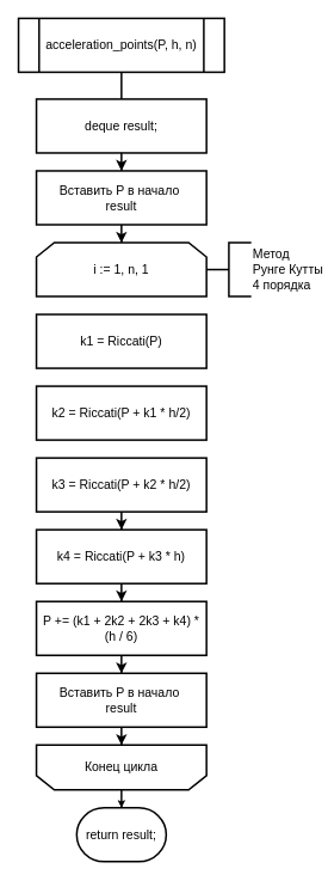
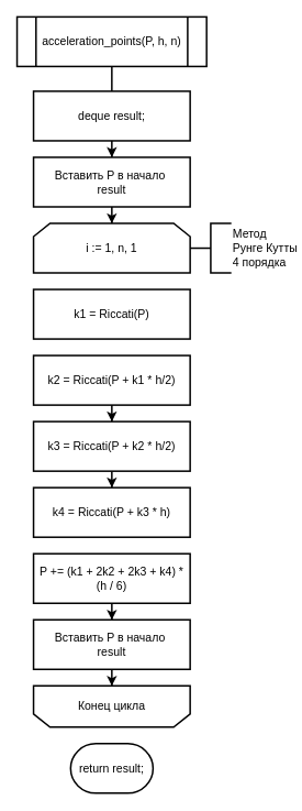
  <mxCell id="0" />
  <mxCell id="1" parent="0" />
  <mxCell id="2" style="edgeStyle=orthogonalEdgeStyle;rounded=0;orthogonalLoop=1;jettySize=auto;html=1;strokeWidth=2;fontSize=14;endArrow=none;" parent="1" source="3" target="5" edge="1"><mxGeometry relative="1" as="geometry" /></mxCell>
  <mxCell id="3" value="acceleration_points(P, h, n)" style="shape=process;whiteSpace=wrap;html=1;backgroundOutline=1;fontSize=14;strokeWidth=2;" parent="1" vertex="1"><mxGeometry x="20" y="20" width="230" height="60" as="geometry" /></mxCell>
  <mxCell id="4" value="" style="edgeStyle=orthogonalEdgeStyle;rounded=0;orthogonalLoop=1;jettySize=auto;html=1;strokeWidth=2;fontSize=14;" parent="1" source="5" target="18" edge="1"><mxGeometry relative="1" as="geometry" /></mxCell>
  <mxCell id="5" value="deque result;" style="shape=label;html=1;strokeWidth=2;whiteSpace=wrap;rounded=0;arcSize=12;size=0.23;fontSize=14;" parent="1" vertex="1"><mxGeometry x="40" y="110" width="190" height="60" as="geometry" /></mxCell>
  <mxCell id="6" value="k1 = Riccati(P)" style="shape=label;html=1;strokeWidth=2;whiteSpace=wrap;rounded=0;arcSize=12;size=0.23;fontSize=14;" parent="1" vertex="1"><mxGeometry x="40" y="350" width="190" height="60" as="geometry" /></mxCell>
+ <mxCell id="7" value="" style="edgeStyle=orthogonalEdgeStyle;rounded=0;orthogonalLoop=1;jettySize=auto;html=1;strokeWidth=2;fontSize=14;" parent="1" source="8" target="10" edge="1"><mxGeometry relative="1" as="geometry" /></mxCell>
  <mxCell id="8" value="k2 = Riccati(P + k1 * h/2)" style="shape=label;html=1;strokeWidth=2;whiteSpace=wrap;rounded=0;arcSize=12;size=0.23;fontSize=14;" parent="1" vertex="1"><mxGeometry x="40" y="430" width="190" height="60" as="geometry" /></mxCell>
  <mxCell id="9" value="" style="edgeStyle=orthogonalEdgeStyle;rounded=0;orthogonalLoop=1;jettySize=auto;html=1;strokeWidth=2;fontSize=14;" parent="1" source="10" target="12" edge="1"><mxGeometry relative="1" as="geometry" /></mxCell>
  <mxCell id="10" value="k3 = Riccati(P + k2 * h/2)" style="shape=label;html=1;strokeWidth=2;whiteSpace=wrap;rounded=0;arcSize=12;size=0.23;fontSize=14;" parent="1" vertex="1"><mxGeometry x="40" y="510" width="190" height="60" as="geometry" /></mxCell>
- <mxCell id="11" value="" style="edgeStyle=orthogonalEdgeStyle;rounded=0;orthogonalLoop=1;jettySize=auto;html=1;strokeWidth=2;fontSize=14;" parent="1" source="12" target="14" edge="1"><mxGeometry relative="1" as="geometry" /></mxCell>
  <mxCell id="12" value="k4 = Riccati(P + k3 * h)" style="shape=label;html=1;strokeWidth=2;whiteSpace=wrap;rounded=0;arcSize=12;size=0.23;fontSize=14;" parent="1" vertex="1"><mxGeometry x="40" y="590" width="190" height="60" as="geometry" /></mxCell>
  <mxCell id="13" value="" style="edgeStyle=orthogonalEdgeStyle;rounded=0;orthogonalLoop=1;jettySize=auto;html=1;strokeWidth=2;fontSize=14;" parent="1" source="14" target="16" edge="1"><mxGeometry relative="1" as="geometry" /></mxCell>
  <mxCell id="14" value="P += (k1 + 2k2 + 2k3 + k4) * (h / 6)" style="shape=label;html=1;strokeWidth=2;whiteSpace=wrap;rounded=0;arcSize=12;size=0.23;fontSize=14;" parent="1" vertex="1"><mxGeometry x="40" y="670" width="190" height="60" as="geometry" /></mxCell>
  <mxCell id="15" style="edgeStyle=orthogonalEdgeStyle;rounded=0;orthogonalLoop=1;jettySize=auto;html=1;strokeWidth=2;fontSize=14;" parent="1" source="16" target="21" edge="1"><mxGeometry relative="1" as="geometry" /></mxCell>
  <mxCell id="16" value="&lt;div&gt;Вставить P в начало&amp;nbsp;&lt;/div&gt;&lt;div&gt;result&lt;/div&gt;" style="shape=label;html=1;strokeWidth=2;whiteSpace=wrap;rounded=0;arcSize=12;size=0.23;fontSize=14;" parent="1" vertex="1"><mxGeometry x="40" y="750" width="190" height="60" as="geometry" /></mxCell>
  <mxCell id="17" value="" style="edgeStyle=orthogonalEdgeStyle;rounded=0;orthogonalLoop=1;jettySize=auto;html=1;strokeWidth=2;fontSize=14;" parent="1" source="18" target="19" edge="1"><mxGeometry relative="1" as="geometry" /></mxCell>
  <mxCell id="18" value="&lt;div&gt;Вставить P в начало&amp;nbsp;&lt;/div&gt;&lt;div&gt;result&lt;/div&gt;" style="shape=label;html=1;strokeWidth=2;whiteSpace=wrap;rounded=0;arcSize=12;size=0.23;fontSize=14;" parent="1" vertex="1"><mxGeometry x="40" y="190" width="190" height="60" as="geometry" /></mxCell>
  <mxCell id="19" value="i := 1, n, 1" style="shape=loopLimit;whiteSpace=wrap;html=1;strokeWidth=2;fontSize=14;" parent="1" vertex="1"><mxGeometry x="40" y="270" width="190" height="60" as="geometry" /></mxCell>
- <mxCell id="20" style="edgeStyle=orthogonalEdgeStyle;rounded=0;orthogonalLoop=1;jettySize=auto;html=1;" parent="1" source="21" target="22" edge="1"><mxGeometry relative="1" as="geometry" /></mxCell>
  <mxCell id="21" value="Конец цикла" style="shape=loopLimit;html=1;strokeWidth=2;rotation=0;fontSize=14;horizontal=1;verticalAlign=middle;whiteSpace=wrap;flipV=1;" parent="1" vertex="1"><mxGeometry x="40" y="830" width="190" height="50" as="geometry" /></mxCell>
  <mxCell id="22" value="return result;" style="strokeWidth=2;html=1;shape=mxgraph.flowchart.terminator;whiteSpace=wrap;fontSize=14;" parent="1" vertex="1"><mxGeometry x="85" y="900" width="100" height="60" as="geometry" /></mxCell>
  <mxCell id="23" value="&lt;span style=&quot;font-size: 14px;&quot;&gt;Метод&lt;/span&gt;&lt;div&gt;&lt;span style=&quot;font-size: 14px;&quot;&gt;Рунге Кутты&amp;nbsp;&lt;/span&gt;&lt;/div&gt;&lt;div&gt;&lt;span style=&quot;font-size: 14px;&quot;&gt;4 порядка&lt;/span&gt;&lt;/div&gt;" style="strokeWidth=2;html=1;shape=mxgraph.flowchart.annotation_2;align=left;labelPosition=right;pointerEvents=1;" parent="1" vertex="1"><mxGeometry x="230" y="270" width="50" height="60" as="geometry" /></mxCell>
